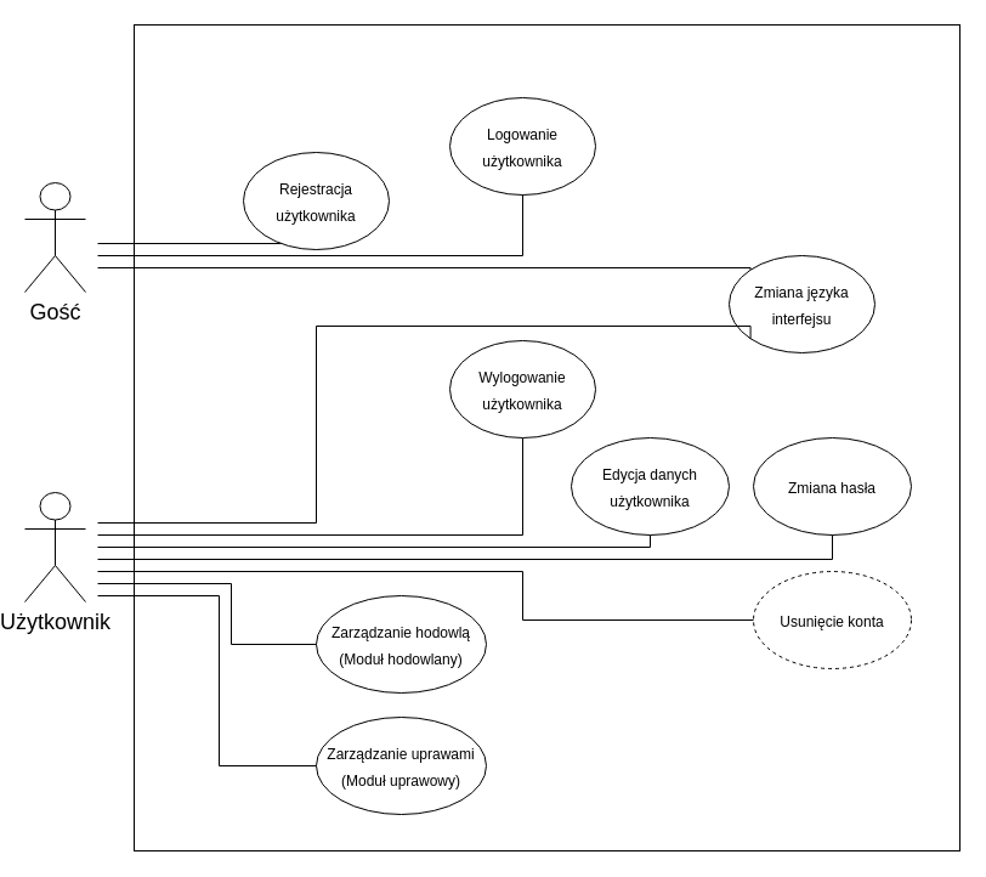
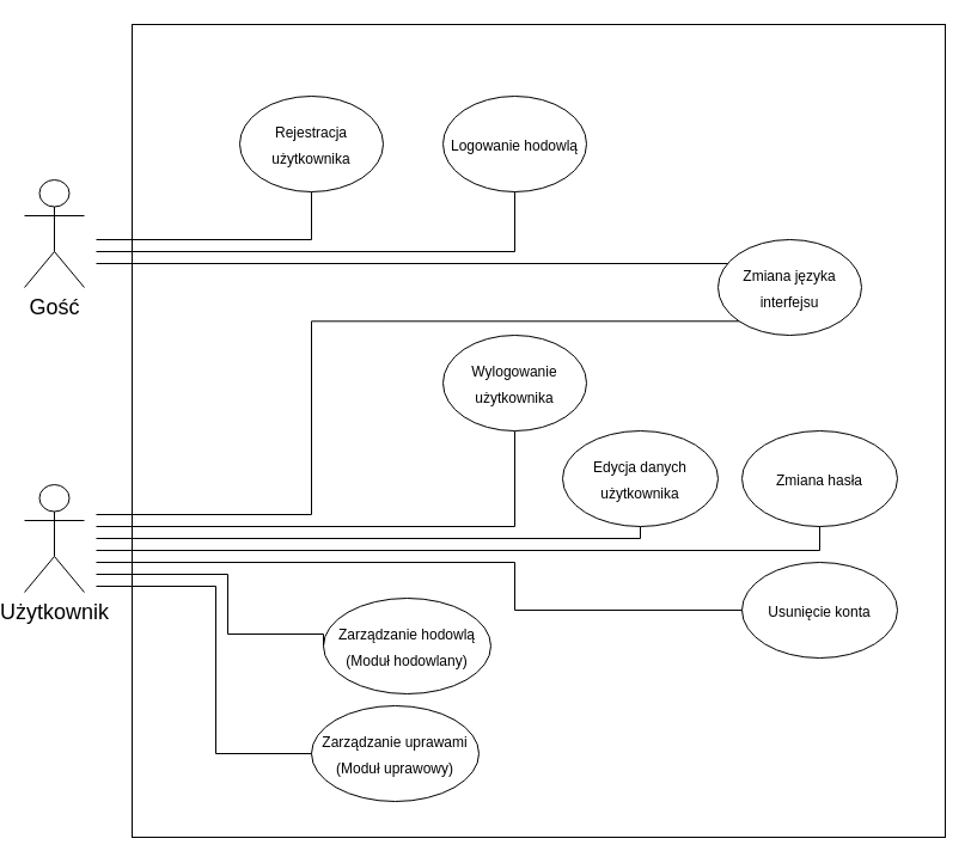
  <mxCell id="0" />
  <mxCell id="1" parent="0" />
  <mxCell id="2" value="" style="whiteSpace=wrap;html=1;aspect=fixed;" parent="1" vertex="1"><mxGeometry x="110" y="20" width="680" height="680" as="geometry" /></mxCell>
  <mxCell id="3" style="edgeStyle=orthogonalEdgeStyle;rounded=0;orthogonalLoop=1;jettySize=auto;html=1;fontSize=12;endArrow=none;endFill=0;entryX=0.5;entryY=1;entryDx=0;entryDy=0;" parent="1" target="10" edge="1"><mxGeometry relative="1" as="geometry"><mxPoint x="80" y="200" as="sourcePoint" /><Array as="points"><mxPoint x="260" y="200" /></Array></mxGeometry></mxCell>
  <mxCell id="4" style="edgeStyle=orthogonalEdgeStyle;rounded=0;orthogonalLoop=1;jettySize=auto;html=1;fontSize=12;endArrow=none;endFill=0;entryX=0.5;entryY=1;entryDx=0;entryDy=0;" parent="1" target="13" edge="1"><mxGeometry relative="1" as="geometry"><mxPoint x="80" y="440" as="sourcePoint" /><Array as="points"><mxPoint x="430" y="440" /></Array><mxPoint x="596.905" y="310" as="targetPoint" /></mxGeometry></mxCell>
  <mxCell id="5" style="edgeStyle=orthogonalEdgeStyle;rounded=0;orthogonalLoop=1;jettySize=auto;html=1;entryX=0;entryY=0;entryDx=0;entryDy=0;fontSize=12;endArrow=none;endFill=0;" parent="1" target="9" edge="1"><mxGeometry relative="1" as="geometry"><mxPoint x="80" y="220" as="sourcePoint" /><Array as="points"><mxPoint x="618" y="220" /></Array></mxGeometry></mxCell>
  <mxCell id="6" value="Gość" style="shape=umlActor;verticalLabelPosition=bottom;verticalAlign=top;html=1;outlineConnect=0;fontSize=18;" parent="1" vertex="1"><mxGeometry x="20" y="150" width="50" height="90" as="geometry" /></mxCell>
  <mxCell id="7" style="edgeStyle=orthogonalEdgeStyle;rounded=0;orthogonalLoop=1;jettySize=auto;html=1;fontSize=12;endArrow=none;endFill=0;exitX=0.5;exitY=1;exitDx=0;exitDy=0;" parent="1" source="8" edge="1"><mxGeometry relative="1" as="geometry"><mxPoint x="80" y="450" as="targetPoint" /><Array as="points"><mxPoint x="535" y="450" /></Array></mxGeometry></mxCell>
  <mxCell id="8" value="&lt;font style=&quot;font-size: 12px;&quot;&gt;Edycja danych użytkownika&lt;br&gt;&lt;/font&gt;" style="ellipse;whiteSpace=wrap;html=1;fontSize=18;" parent="1" vertex="1"><mxGeometry x="470" y="360" width="130" height="80" as="geometry" /></mxCell>
- <mxCell id="9" value="&lt;font style=&quot;font-size: 12px;&quot;&gt;Zmiana języka interfejsu&lt;br&gt;&lt;/font&gt;" style="ellipse;whiteSpace=wrap;html=1;fontSize=18;" parent="1" vertex="1"><mxGeometry x="600" y="210" width="120" height="80" as="geometry" /></mxCell>
- <mxCell id="10" value="&lt;font style=&quot;font-size: 12px;&quot;&gt;Rejestracja użytkownika&lt;br&gt;&lt;/font&gt;" style="ellipse;whiteSpace=wrap;html=1;fontSize=18;" parent="1" vertex="1"><mxGeometry x="200" y="125" width="120" height="80" as="geometry" /></mxCell>
- <mxCell id="11" value="&lt;font style=&quot;font-size: 12px;&quot;&gt;Logowanie użytkownika&lt;br&gt;&lt;/font&gt;" style="ellipse;whiteSpace=wrap;html=1;fontSize=18;" vertex="1" parent="1"><mxGeometry x="370" y="80" width="120" height="80" as="geometry" /></mxCell>
+ <mxCell id="9" value="&lt;font style=&quot;font-size: 12px;&quot;&gt;Zmiana języka interfejsu&lt;br&gt;&lt;/font&gt;" style="ellipse;whiteSpace=wrap;html=1;fontSize=18;" parent="1" vertex="1"><mxGeometry x="600" y="200" width="120" height="80" as="geometry" /></mxCell>
+ <mxCell id="10" value="&lt;font style=&quot;font-size: 12px;&quot;&gt;Rejestracja użytkownika&lt;br&gt;&lt;/font&gt;" style="ellipse;whiteSpace=wrap;html=1;fontSize=18;" parent="1" vertex="1"><mxGeometry x="200" y="80" width="120" height="80" as="geometry" /></mxCell>
+ <mxCell id="11" value="&lt;font style=&quot;font-size: 12px;&quot;&gt;Logowanie hodowlą&lt;br&gt;&lt;/font&gt;" style="ellipse;whiteSpace=wrap;html=1;fontSize=18;" vertex="1" parent="1"><mxGeometry x="370" y="80" width="120" height="80" as="geometry" /></mxCell>
  <mxCell id="12" style="edgeStyle=orthogonalEdgeStyle;rounded=0;orthogonalLoop=1;jettySize=auto;html=1;fontSize=12;endArrow=none;endFill=0;entryX=0.5;entryY=1;entryDx=0;entryDy=0;" edge="1" parent="1" target="11"><mxGeometry relative="1" as="geometry"><mxPoint x="80" y="210" as="sourcePoint" /><Array as="points"><mxPoint x="430" y="210" /></Array><mxPoint x="280" y="170" as="targetPoint" /></mxGeometry></mxCell>
  <mxCell id="13" value="&lt;font style=&quot;font-size: 12px;&quot;&gt;Wylogowanie użytkownika&lt;br&gt;&lt;/font&gt;" style="ellipse;whiteSpace=wrap;html=1;fontSize=18;" vertex="1" parent="1"><mxGeometry x="370" y="280" width="120" height="80" as="geometry" /></mxCell>
  <mxCell id="14" value="Użytkownik" style="shape=umlActor;verticalLabelPosition=bottom;verticalAlign=top;html=1;outlineConnect=0;fontSize=18;" vertex="1" parent="1"><mxGeometry x="20" y="405" width="50" height="90" as="geometry" /></mxCell>
  <mxCell id="15" value="&lt;font style=&quot;font-size: 12px;&quot;&gt;Zmiana hasła&lt;/font&gt;" style="ellipse;whiteSpace=wrap;html=1;fontSize=18;" vertex="1" parent="1"><mxGeometry x="620" y="360" width="130" height="80" as="geometry" /></mxCell>
  <mxCell id="16" style="edgeStyle=orthogonalEdgeStyle;rounded=0;orthogonalLoop=1;jettySize=auto;html=1;fontSize=12;endArrow=none;endFill=0;exitX=0.5;exitY=1;exitDx=0;exitDy=0;" edge="1" parent="1" source="15"><mxGeometry relative="1" as="geometry"><mxPoint x="80" y="460" as="targetPoint" /><Array as="points"><mxPoint x="685" y="460" /></Array><mxPoint x="545" y="450" as="sourcePoint" /></mxGeometry></mxCell>
- <mxCell id="17" value="&lt;font style=&quot;font-size: 12px;&quot;&gt;Usunięcie konta&lt;br&gt;&lt;/font&gt;" style="ellipse;whiteSpace=wrap;html=1;fontSize=18;dashed=1;" vertex="1" parent="1"><mxGeometry x="620" y="470" width="130" height="80" as="geometry" /></mxCell>
+ <mxCell id="17" value="&lt;font style=&quot;font-size: 12px;&quot;&gt;Usunięcie konta&lt;br&gt;&lt;/font&gt;" style="ellipse;whiteSpace=wrap;html=1;fontSize=18;" vertex="1" parent="1"><mxGeometry x="620" y="470" width="130" height="80" as="geometry" /></mxCell>
  <mxCell id="18" style="edgeStyle=orthogonalEdgeStyle;rounded=0;orthogonalLoop=1;jettySize=auto;html=1;fontSize=12;endArrow=none;endFill=0;exitX=0;exitY=0.5;exitDx=0;exitDy=0;" edge="1" parent="1" source="17"><mxGeometry relative="1" as="geometry"><mxPoint x="80" y="470" as="targetPoint" /><Array as="points"><mxPoint x="430" y="510" /><mxPoint x="430" y="470" /></Array><mxPoint x="695" y="450" as="sourcePoint" /></mxGeometry></mxCell>
- <mxCell id="19" value="&lt;font style=&quot;font-size: 12px;&quot;&gt;Zarządzanie hodowlą (Moduł hodowlany)&lt;br&gt;&lt;/font&gt;" style="ellipse;whiteSpace=wrap;html=1;fontSize=18;" vertex="1" parent="1"><mxGeometry x="260" y="490" width="140" height="80" as="geometry" /></mxCell>
+ <mxCell id="19" value="&lt;font style=&quot;font-size: 12px;&quot;&gt;Zarządzanie hodowlą (Moduł hodowlany)&lt;br&gt;&lt;/font&gt;" style="ellipse;whiteSpace=wrap;html=1;fontSize=18;" vertex="1" parent="1"><mxGeometry x="270" y="500" width="140" height="80" as="geometry" /></mxCell>
  <mxCell id="20" value="&lt;font style=&quot;font-size: 12px;&quot;&gt;Zarządzanie uprawami (Moduł uprawowy)&lt;br&gt;&lt;/font&gt;" style="ellipse;whiteSpace=wrap;html=1;fontSize=18;" vertex="1" parent="1"><mxGeometry x="260" y="590" width="140" height="80" as="geometry" /></mxCell>
  <mxCell id="21" style="edgeStyle=orthogonalEdgeStyle;rounded=0;orthogonalLoop=1;jettySize=auto;html=1;fontSize=12;endArrow=none;endFill=0;exitX=0;exitY=0.5;exitDx=0;exitDy=0;" edge="1" parent="1" source="19"><mxGeometry relative="1" as="geometry"><mxPoint x="80" y="480" as="targetPoint" /><Array as="points"><mxPoint x="190" y="530" /><mxPoint x="190" y="480" /></Array><mxPoint x="630" y="520" as="sourcePoint" /></mxGeometry></mxCell>
  <mxCell id="22" style="edgeStyle=orthogonalEdgeStyle;rounded=0;orthogonalLoop=1;jettySize=auto;html=1;fontSize=12;endArrow=none;endFill=0;exitX=0;exitY=0.5;exitDx=0;exitDy=0;" edge="1" parent="1" source="20"><mxGeometry relative="1" as="geometry"><mxPoint x="80" y="490" as="targetPoint" /><Array as="points"><mxPoint x="180" y="630" /><mxPoint x="180" y="490" /></Array><mxPoint x="240" y="540" as="sourcePoint" /></mxGeometry></mxCell>
  <mxCell id="23" style="edgeStyle=orthogonalEdgeStyle;rounded=0;orthogonalLoop=1;jettySize=auto;html=1;entryX=0;entryY=1;entryDx=0;entryDy=0;fontSize=12;endArrow=none;endFill=0;" edge="1" parent="1" target="9"><mxGeometry relative="1" as="geometry"><mxPoint x="80" y="430" as="sourcePoint" /><Array as="points"><mxPoint x="260" y="430" /><mxPoint x="260" y="268" /></Array><mxPoint x="610" y="230" as="targetPoint" /></mxGeometry></mxCell>
